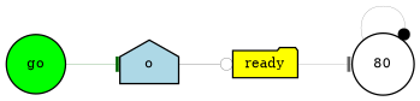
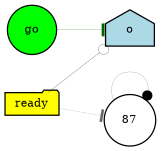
  digraph {
    fontname="DejaVu Serif"
    rankdir=LR
    node [fontname="DejaVu Serif" fontsize=9 shape=circle style=filled]
    edge [arrowhead=tee color=black fontname="DejaVu Serif" style=solid]
    ready [fillcolor=yellow height=0.2 shape=folder width=0.2]
    o [fillcolor=lightblue height=0.2 shape=house width=0.2]
-   87 [fillcolor=white height=0.2 width=0.2 label=80]
+   87 [fillcolor=white height=0.2 width=0.2]
    go [fillcolor=green height=0.2 width=0.2]
-   o -> ready [arrowhead=odot penwidth=0.16584834771516493]
+   ready -> o [arrowhead=odot penwidth=0.16584834771516493]
    ready -> 87 [color=gray40 penwidth=0.11272151351156418]
    87 -> 87 [arrowhead=dot penwidth=0.10103792074947245]
    go -> o [color=darkgreen penwidth=0.17299610469736781]
  }
